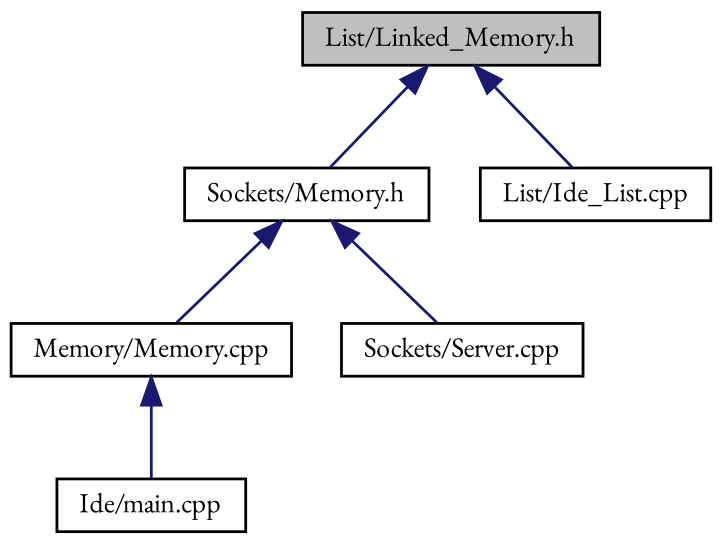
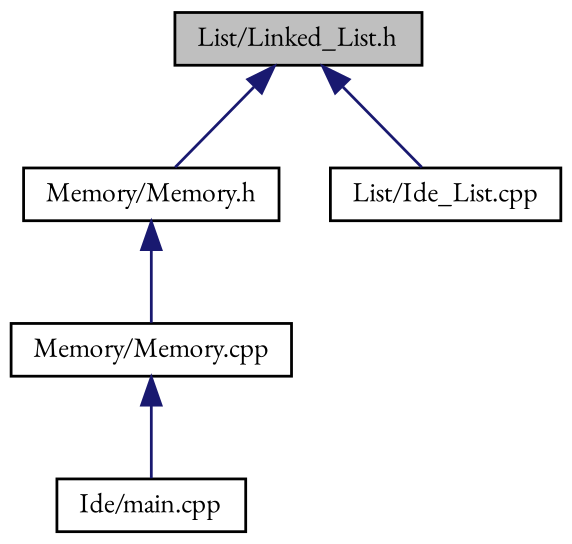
  digraph {
    fontname="EB Garamond"
    node [color=black fillcolor=white fontname="EB Garamond" fontsize=10 shape=record style=filled]
    edge [color=midnightblue dir=back fontname="EB Garamond" fontsize=10 labelfontname=Helvetica labelfontsize=10 style=solid]
-   n1 [fillcolor=grey75 fontcolor=black height=0.2 label="List/Linked_Memory.h" width=0.4]
-   n2 [height=0.2 label="Sockets/Memory.h" width=0.4]
+   n1 [fillcolor=grey75 fontcolor=black height=0.2 label="List/Linked_List.h" width=0.4]
+   n2 [height=0.2 label="Memory/Memory.h" width=0.4]
    n3 [height=0.2 label="List/Ide_List.cpp" width=0.4]
    n4 [height=0.2 label="Memory/Memory.cpp" width=0.4]
-   n5 [height=0.2 label="Sockets/Server.cpp" width=0.4]
    n6 [height=0.2 label="Ide/main.cpp" width=0.4]
    n1 -> n2
    n1 -> n3
    n2 -> n4
-   n2 -> n5
    n4 -> n6
  }
